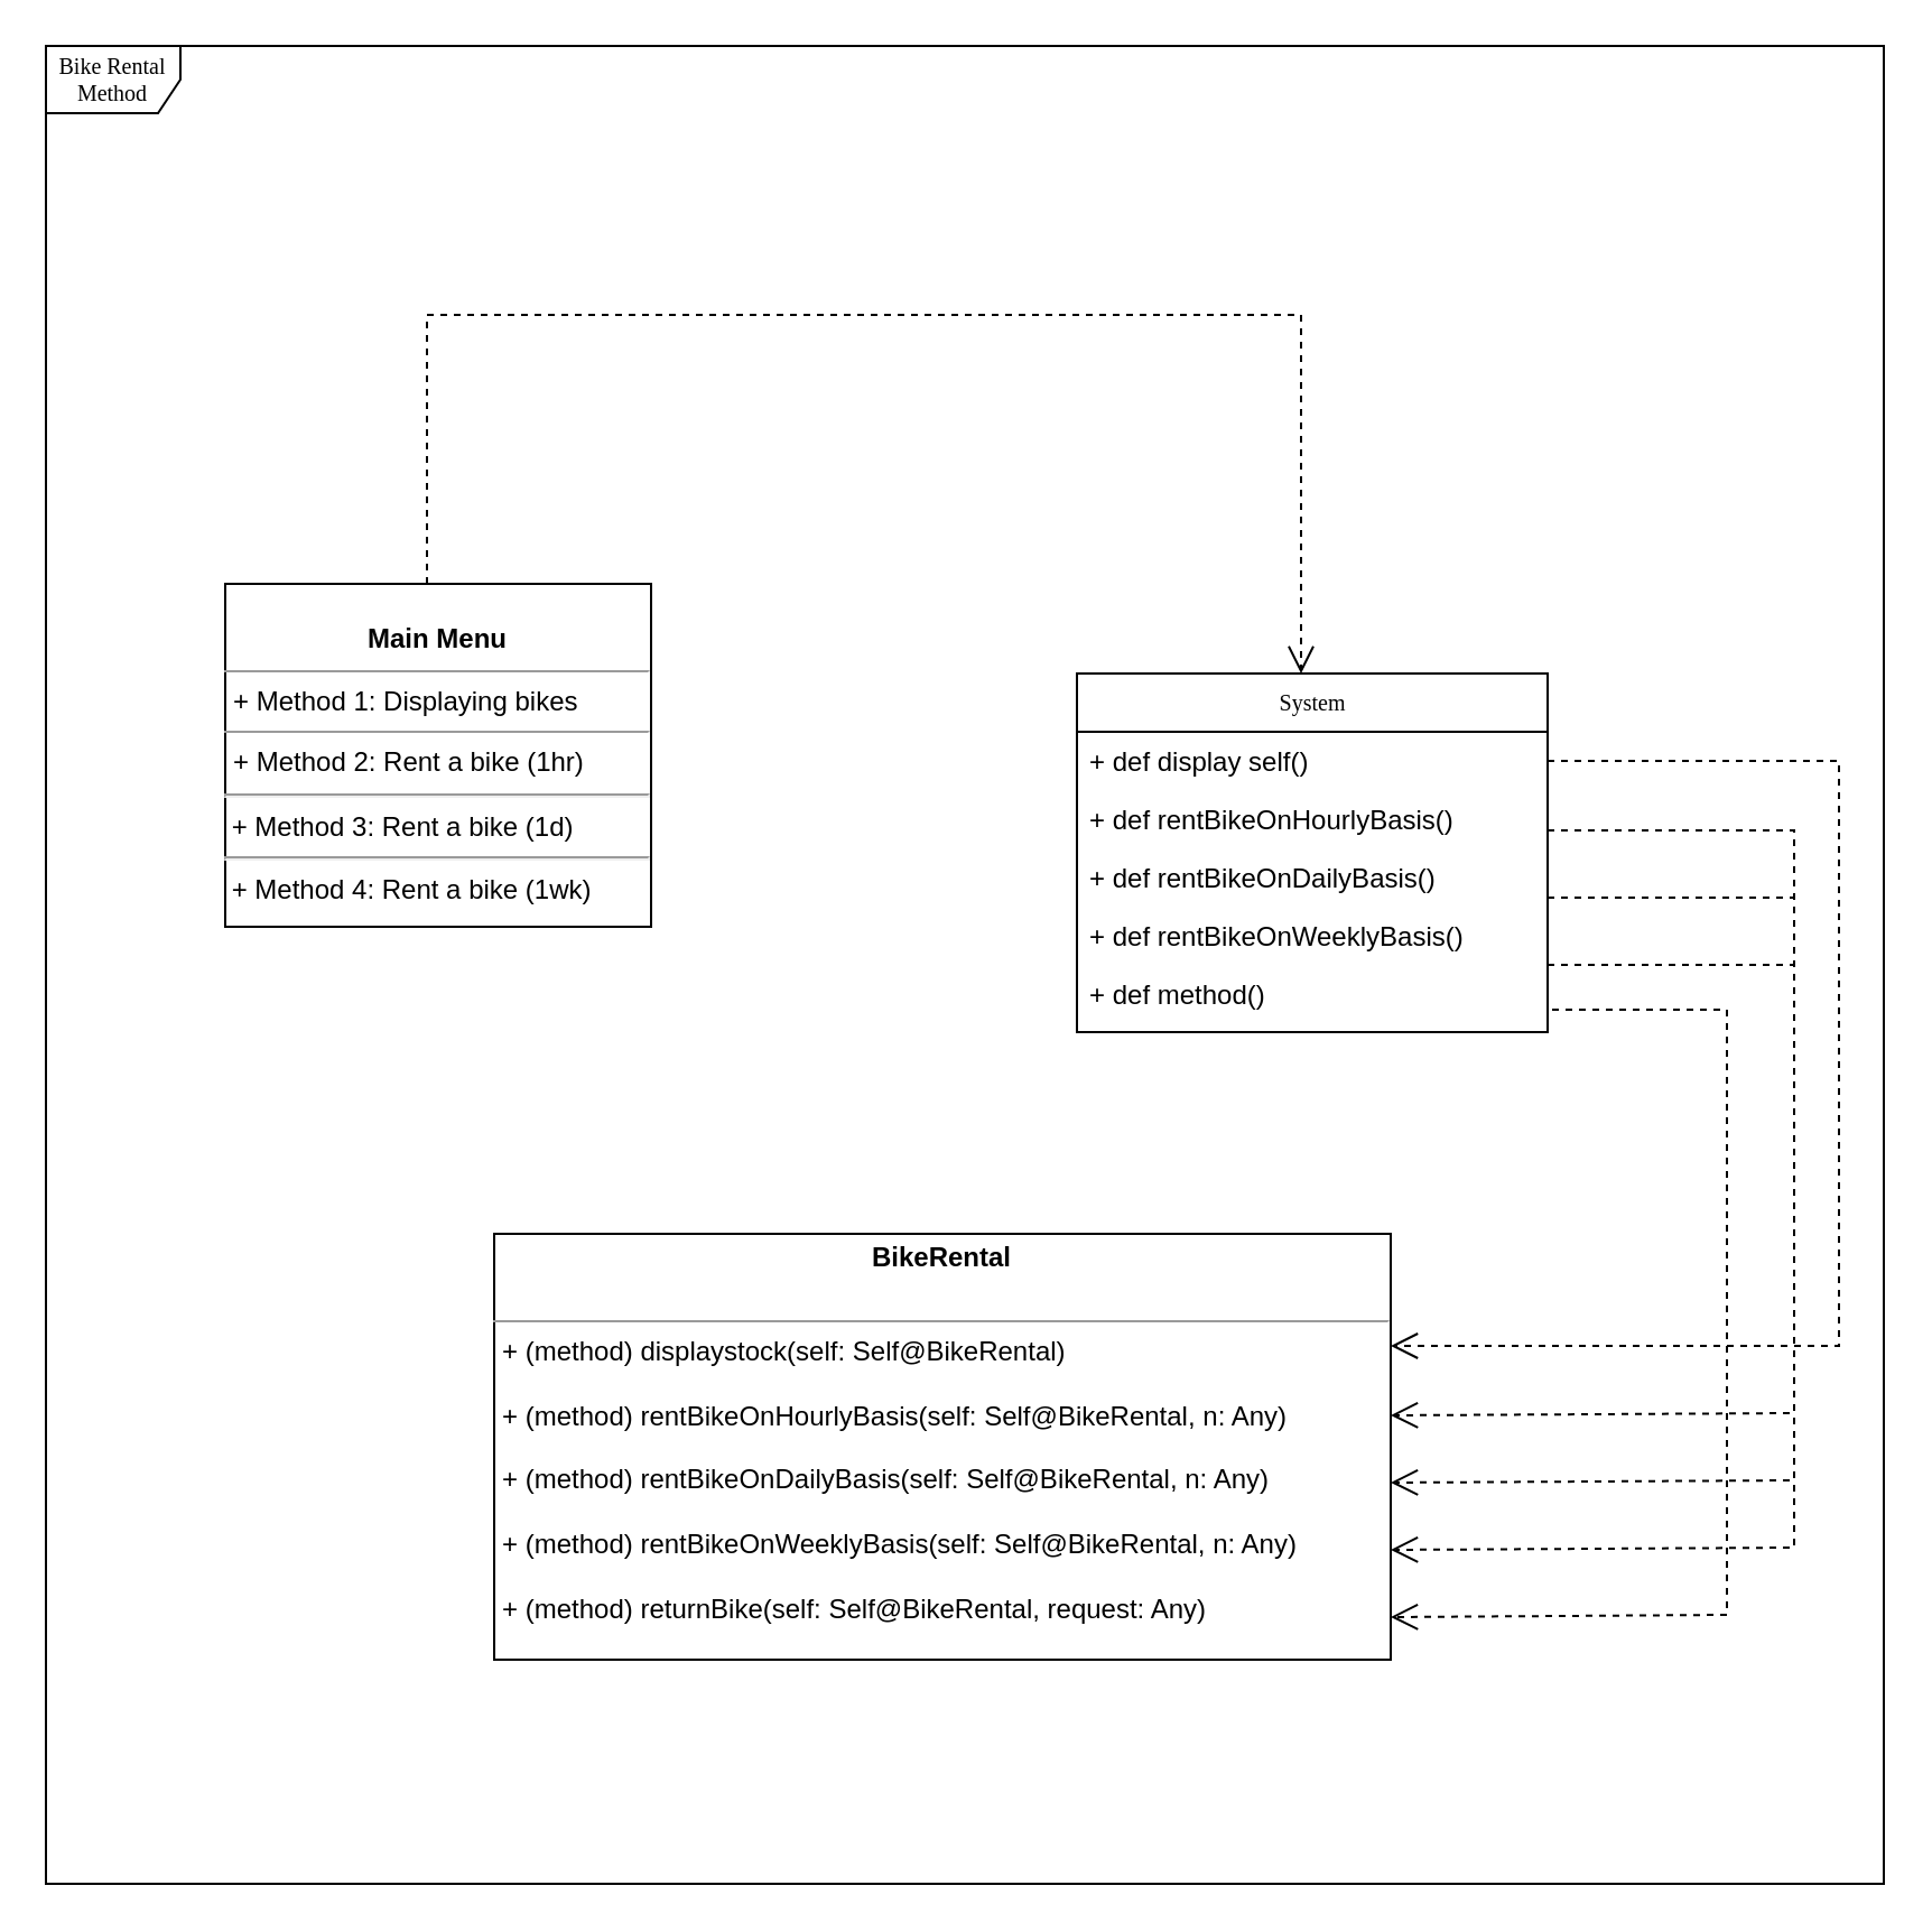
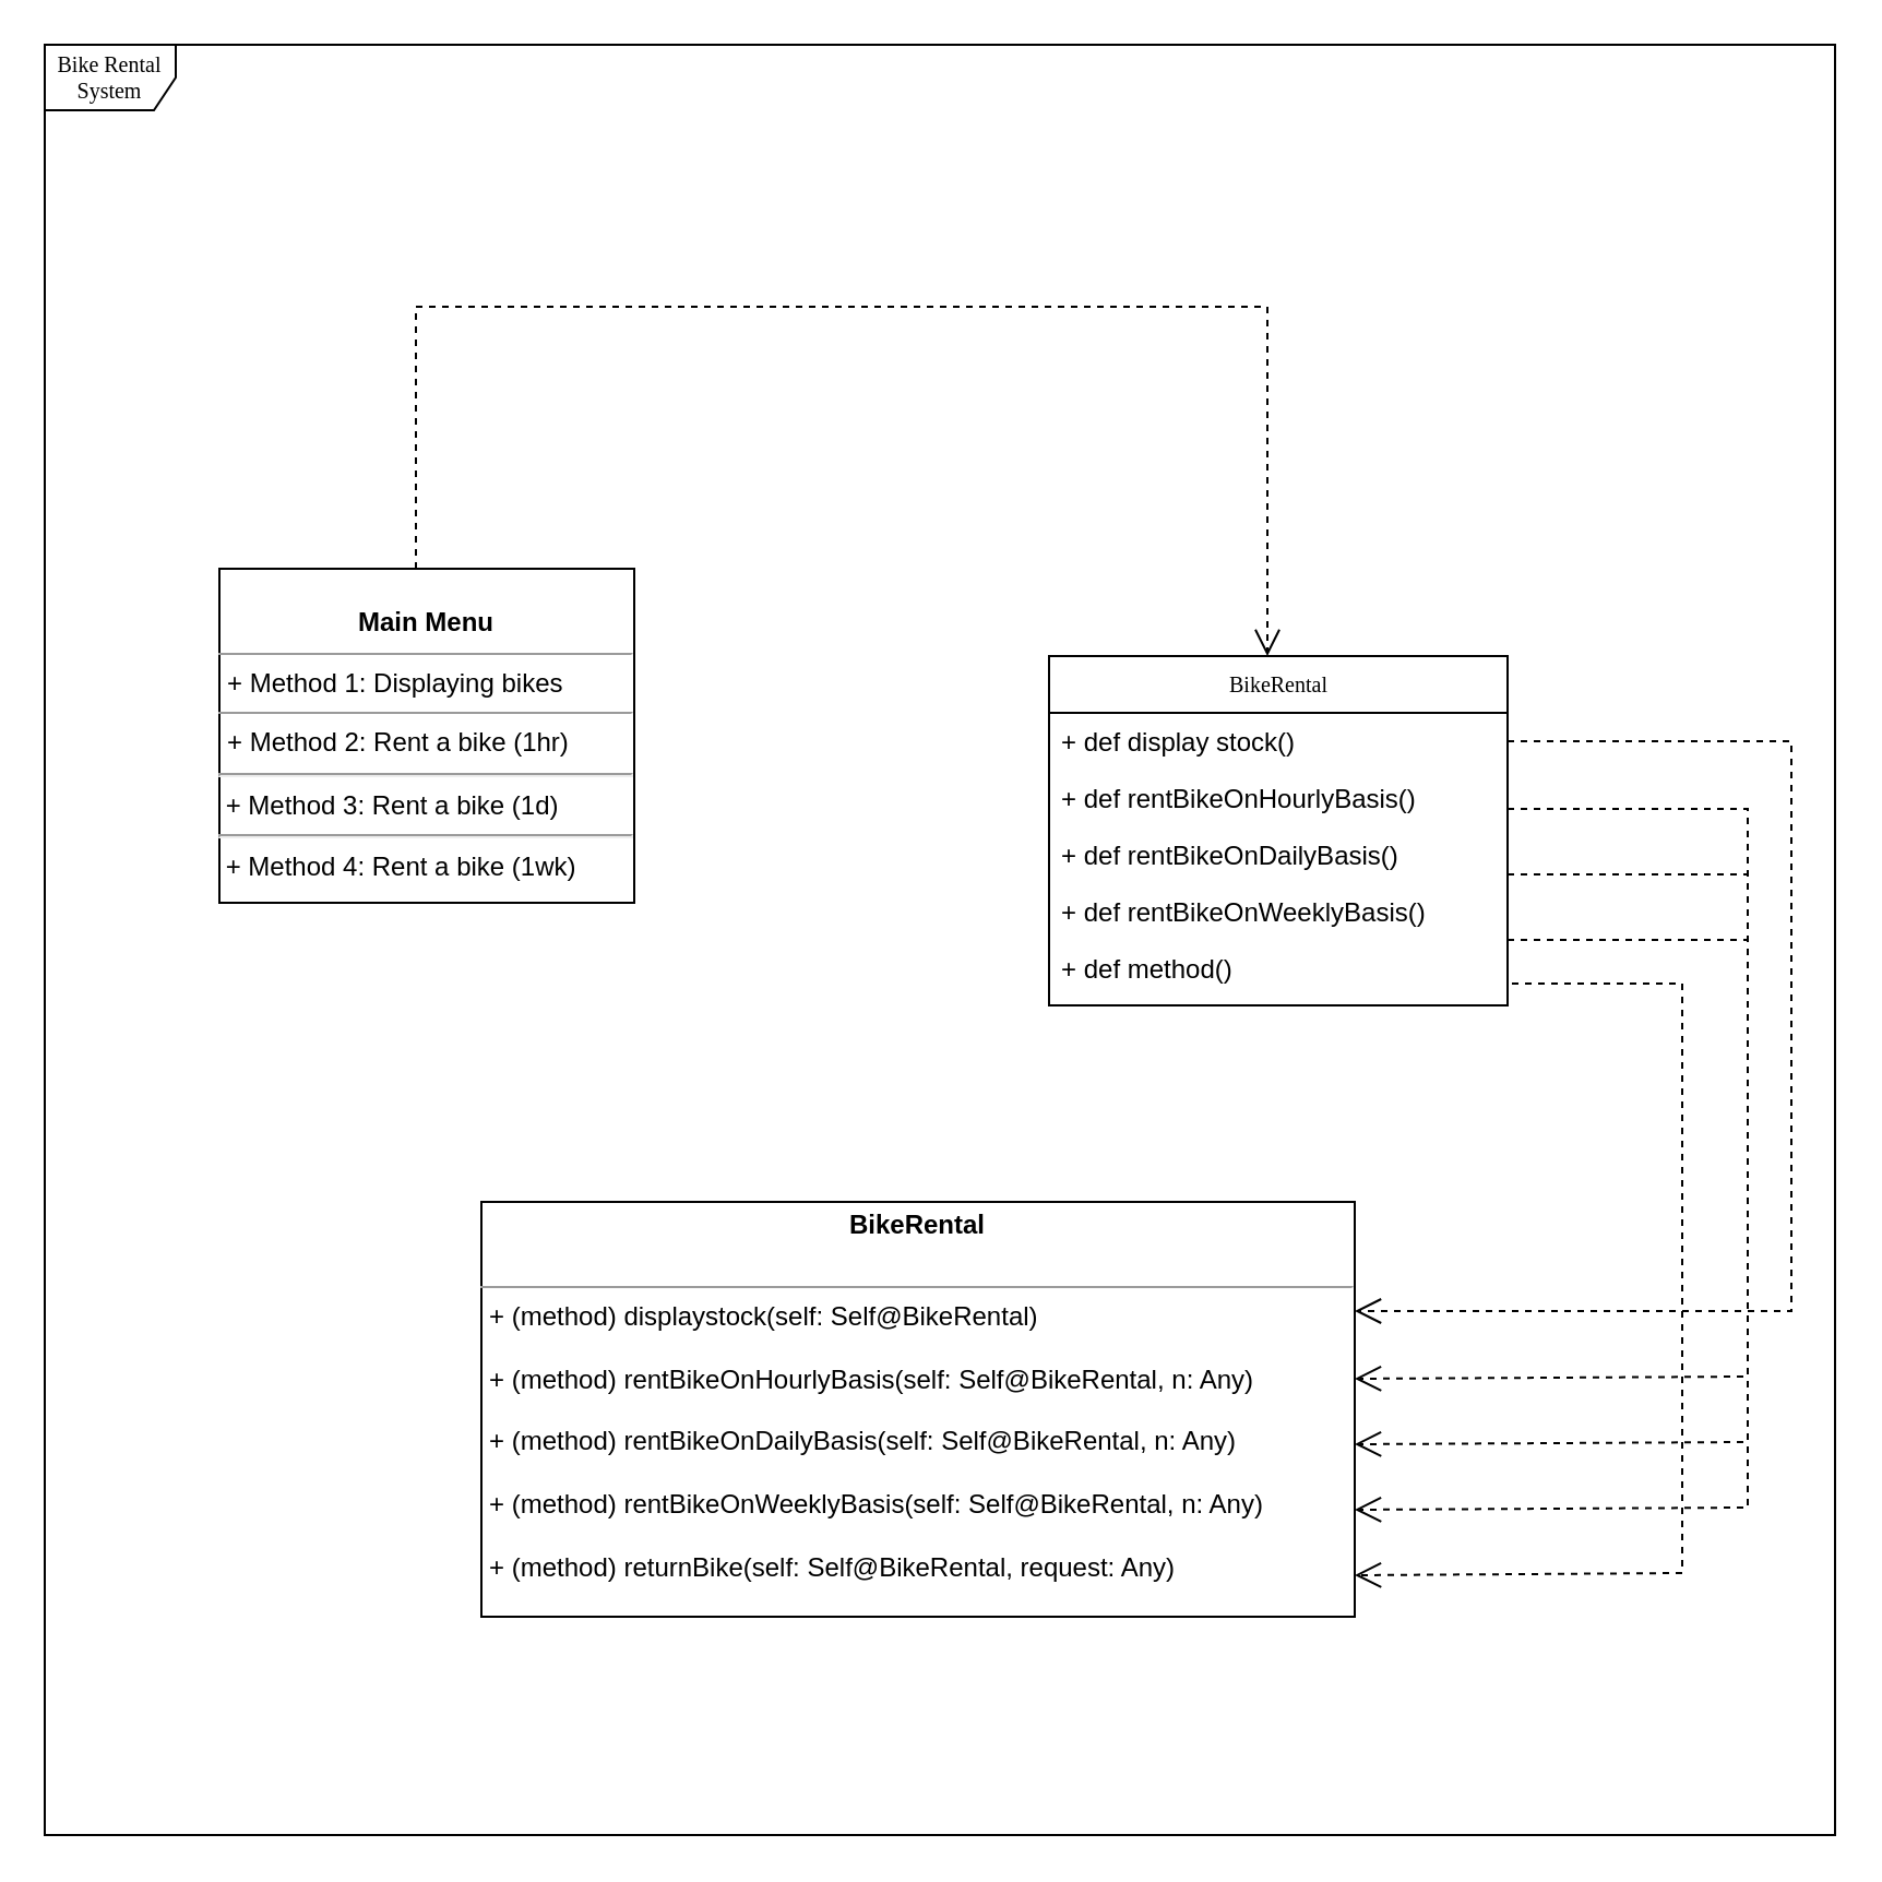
  <mxCell id="0" />
  <mxCell id="1" parent="0" />
- <mxCell id="2" value="Bike Rental Method" style="shape=umlFrame;whiteSpace=wrap;html=1;rounded=0;shadow=0;comic=0;labelBackgroundColor=none;strokeWidth=1;fontFamily=Verdana;fontSize=10;align=center;" parent="1" vertex="1"><mxGeometry x="20" y="20" width="820" height="820" as="geometry" /></mxCell>
- <mxCell id="3" value="System" style="swimlane;html=1;fontStyle=0;childLayout=stackLayout;horizontal=1;startSize=26;fillColor=none;horizontalStack=0;resizeParent=1;resizeLast=0;collapsible=1;marginBottom=0;swimlaneFillColor=#ffffff;rounded=0;shadow=0;comic=0;labelBackgroundColor=none;strokeWidth=1;fontFamily=Verdana;fontSize=10;align=center;" parent="1" vertex="1"><mxGeometry x="480" y="300" width="210" height="160" as="geometry" /></mxCell>
- <mxCell id="4" value="+ def display self()" style="text;html=1;strokeColor=none;fillColor=none;align=left;verticalAlign=top;spacingLeft=4;spacingRight=4;whiteSpace=wrap;overflow=hidden;rotatable=0;points=[[0,0.5],[1,0.5]];portConstraint=eastwest;" parent="3" vertex="1"><mxGeometry y="26" width="210" height="26" as="geometry" /></mxCell>
+ <mxCell id="2" value="Bike Rental System" style="shape=umlFrame;whiteSpace=wrap;html=1;rounded=0;shadow=0;comic=0;labelBackgroundColor=none;strokeWidth=1;fontFamily=Verdana;fontSize=10;align=center;" parent="1" vertex="1"><mxGeometry x="20" y="20" width="820" height="820" as="geometry" /></mxCell>
+ <mxCell id="3" value="BikeRental" style="swimlane;html=1;fontStyle=0;childLayout=stackLayout;horizontal=1;startSize=26;fillColor=none;horizontalStack=0;resizeParent=1;resizeLast=0;collapsible=1;marginBottom=0;swimlaneFillColor=#ffffff;rounded=0;shadow=0;comic=0;labelBackgroundColor=none;strokeWidth=1;fontFamily=Verdana;fontSize=10;align=center;" parent="1" vertex="1"><mxGeometry x="480" y="300" width="210" height="160" as="geometry" /></mxCell>
+ <mxCell id="4" value="+ def display stock()" style="text;html=1;strokeColor=none;fillColor=none;align=left;verticalAlign=top;spacingLeft=4;spacingRight=4;whiteSpace=wrap;overflow=hidden;rotatable=0;points=[[0,0.5],[1,0.5]];portConstraint=eastwest;" parent="3" vertex="1"><mxGeometry y="26" width="210" height="26" as="geometry" /></mxCell>
  <mxCell id="5" value="+ def rentBikeOnHourlyBasis()" style="text;html=1;strokeColor=none;fillColor=none;align=left;verticalAlign=top;spacingLeft=4;spacingRight=4;whiteSpace=wrap;overflow=hidden;rotatable=0;points=[[0,0.5],[1,0.5]];portConstraint=eastwest;" parent="3" vertex="1"><mxGeometry y="52" width="210" height="26" as="geometry" /></mxCell>
  <mxCell id="6" value="+ def rentBikeOnDailyBasis()" style="text;html=1;strokeColor=none;fillColor=none;align=left;verticalAlign=top;spacingLeft=4;spacingRight=4;whiteSpace=wrap;overflow=hidden;rotatable=0;points=[[0,0.5],[1,0.5]];portConstraint=eastwest;" parent="3" vertex="1"><mxGeometry y="78" width="210" height="26" as="geometry" /></mxCell>
  <mxCell id="7" value="+ def rentBikeOnWeeklyBasis()" style="text;html=1;strokeColor=none;fillColor=none;align=left;verticalAlign=top;spacingLeft=4;spacingRight=4;whiteSpace=wrap;overflow=hidden;rotatable=0;points=[[0,0.5],[1,0.5]];portConstraint=eastwest;" vertex="1" parent="3"><mxGeometry y="104" width="210" height="26" as="geometry" /></mxCell>
  <mxCell id="8" value="+ def method()" style="text;html=1;strokeColor=none;fillColor=none;align=left;verticalAlign=top;spacingLeft=4;spacingRight=4;whiteSpace=wrap;overflow=hidden;rotatable=0;points=[[0,0.5],[1,0.5]];portConstraint=eastwest;" vertex="1" parent="3"><mxGeometry y="130" width="210" height="26" as="geometry" /></mxCell>
  <mxCell id="9" value="&lt;p style=&quot;margin:0px;margin-top:4px;text-align:center;&quot;&gt;&lt;b&gt;BikeRental&lt;/b&gt;&lt;/p&gt;&lt;p style=&quot;margin:0px;margin-left:4px;&quot;&gt;&lt;br&gt;&lt;/p&gt;&lt;hr size=&quot;1&quot;&gt;&lt;p style=&quot;margin:0px;margin-left:4px;&quot;&gt;+ (method) displaystock(self: Self@BikeRental)&lt;/p&gt;&lt;p style=&quot;margin:0px;margin-left:4px;&quot;&gt;&lt;br&gt;+ (method) rentBikeOnHourlyBasis(self: Self@BikeRental, n: Any)&lt;/p&gt;&lt;p style=&quot;margin:0px;margin-left:4px;&quot;&gt;&lt;br&gt;&lt;/p&gt;&lt;p style=&quot;margin:0px;margin-left:4px;&quot;&gt;+&amp;nbsp;(method) rentBikeOnDailyBasis(self: Self@BikeRental, n: Any)&lt;/p&gt;&lt;p style=&quot;margin:0px;margin-left:4px;&quot;&gt;&lt;br&gt;&lt;/p&gt;&lt;p style=&quot;margin:0px;margin-left:4px;&quot;&gt;+&amp;nbsp;(method) rentBikeOnWeeklyBasis(self: Self@BikeRental, n: Any)&lt;/p&gt;&lt;p style=&quot;margin:0px;margin-left:4px;&quot;&gt;&lt;br&gt;&lt;/p&gt;&lt;p style=&quot;margin:0px;margin-left:4px;&quot;&gt;+&amp;nbsp;(method) returnBike(self: Self@BikeRental, request: Any)&lt;/p&gt;&lt;p style=&quot;margin:0px;margin-left:4px;&quot;&gt;&lt;br&gt;&lt;/p&gt;&lt;p style=&quot;margin:0px;margin-left:4px;&quot;&gt;&lt;br&gt;&lt;/p&gt;" style="verticalAlign=top;align=left;overflow=fill;fontSize=12;fontFamily=Helvetica;html=1;rounded=0;shadow=0;comic=0;labelBackgroundColor=none;strokeWidth=1" parent="1" vertex="1"><mxGeometry x="220" y="550" width="400" height="190" as="geometry" /></mxCell>
  <mxCell id="10" style="edgeStyle=orthogonalEdgeStyle;rounded=0;html=1;labelBackgroundColor=none;startFill=0;endArrow=open;endFill=0;endSize=10;fontFamily=Verdana;fontSize=10;dashed=1;" parent="1" source="11" target="3" edge="1"><mxGeometry relative="1" as="geometry"><Array as="points"><mxPoint x="190" y="140" /><mxPoint x="580" y="140" /></Array></mxGeometry></mxCell>
  <mxCell id="11" value="&lt;p style=&quot;margin:0px;margin-top:4px;text-align:center;&quot;&gt;&lt;br&gt;&lt;b&gt;Main Menu&lt;/b&gt;&lt;/p&gt;&lt;hr size=&quot;1&quot;&gt;&lt;p style=&quot;margin:0px;margin-left:4px;&quot;&gt;+ Method 1: Displaying bikes&lt;br&gt;&lt;/p&gt;&lt;hr size=&quot;1&quot;&gt;&lt;p style=&quot;margin:0px;margin-left:4px;&quot;&gt;+ Method 2: Rent a bike (1hr)&lt;/p&gt;&lt;hr id=&quot;null&quot;&gt;&amp;nbsp;+ Method 3: Rent a bike (1d)&lt;hr id=&quot;null&quot;&gt;&amp;nbsp;+ Method 4: Rent a bike (1wk)" style="verticalAlign=top;align=left;overflow=fill;fontSize=12;fontFamily=Helvetica;html=1;rounded=0;shadow=0;comic=0;labelBackgroundColor=none;strokeWidth=1" parent="1" vertex="1"><mxGeometry x="100" y="260" width="190" height="153" as="geometry" /></mxCell>
  <mxCell id="12" style="edgeStyle=orthogonalEdgeStyle;rounded=0;html=1;labelBackgroundColor=none;startFill=0;endArrow=open;endFill=0;endSize=10;fontFamily=Verdana;fontSize=10;dashed=1;exitX=1;exitY=0.5;exitDx=0;exitDy=0;" edge="1" parent="1" source="4"><mxGeometry relative="1" as="geometry"><mxPoint x="420" y="610" as="sourcePoint" /><mxPoint x="620" y="600" as="targetPoint" /><Array as="points"><mxPoint x="820" y="339" /><mxPoint x="820" y="600" /></Array></mxGeometry></mxCell>
  <mxCell id="13" style="edgeStyle=orthogonalEdgeStyle;rounded=0;html=1;labelBackgroundColor=none;startFill=0;endArrow=open;endFill=0;endSize=10;fontFamily=Verdana;fontSize=10;dashed=1;exitX=1;exitY=0.5;exitDx=0;exitDy=0;" edge="1" parent="1"><mxGeometry relative="1" as="geometry"><mxPoint x="690" y="370" as="sourcePoint" /><mxPoint x="620" y="631" as="targetPoint" /><Array as="points"><mxPoint x="800" y="370" /><mxPoint x="800" y="630" /></Array></mxGeometry></mxCell>
  <mxCell id="14" style="edgeStyle=orthogonalEdgeStyle;rounded=0;html=1;labelBackgroundColor=none;startFill=0;endArrow=open;endFill=0;endSize=10;fontFamily=Verdana;fontSize=10;dashed=1;exitX=1;exitY=0.5;exitDx=0;exitDy=0;" edge="1" parent="1"><mxGeometry relative="1" as="geometry"><mxPoint x="690" y="400" as="sourcePoint" /><mxPoint x="620" y="661" as="targetPoint" /><Array as="points"><mxPoint x="800" y="400" /><mxPoint x="800" y="660" /></Array></mxGeometry></mxCell>
  <mxCell id="15" style="edgeStyle=orthogonalEdgeStyle;rounded=0;html=1;labelBackgroundColor=none;startFill=0;endArrow=open;endFill=0;endSize=10;fontFamily=Verdana;fontSize=10;dashed=1;exitX=1;exitY=0.5;exitDx=0;exitDy=0;" edge="1" parent="1"><mxGeometry relative="1" as="geometry"><mxPoint x="690" y="430" as="sourcePoint" /><mxPoint x="620" y="691" as="targetPoint" /><Array as="points"><mxPoint x="800" y="430" /><mxPoint x="800" y="690" /></Array></mxGeometry></mxCell>
  <mxCell id="16" style="edgeStyle=orthogonalEdgeStyle;rounded=0;html=1;labelBackgroundColor=none;startFill=0;endArrow=open;endFill=0;endSize=10;fontFamily=Verdana;fontSize=10;dashed=1;exitX=1;exitY=0.5;exitDx=0;exitDy=0;" edge="1" parent="1"><mxGeometry relative="1" as="geometry"><mxPoint x="690" y="460" as="sourcePoint" /><mxPoint x="620" y="721" as="targetPoint" /><Array as="points"><mxPoint x="690" y="450" /><mxPoint x="770" y="450" /><mxPoint x="770" y="720" /></Array></mxGeometry></mxCell>
